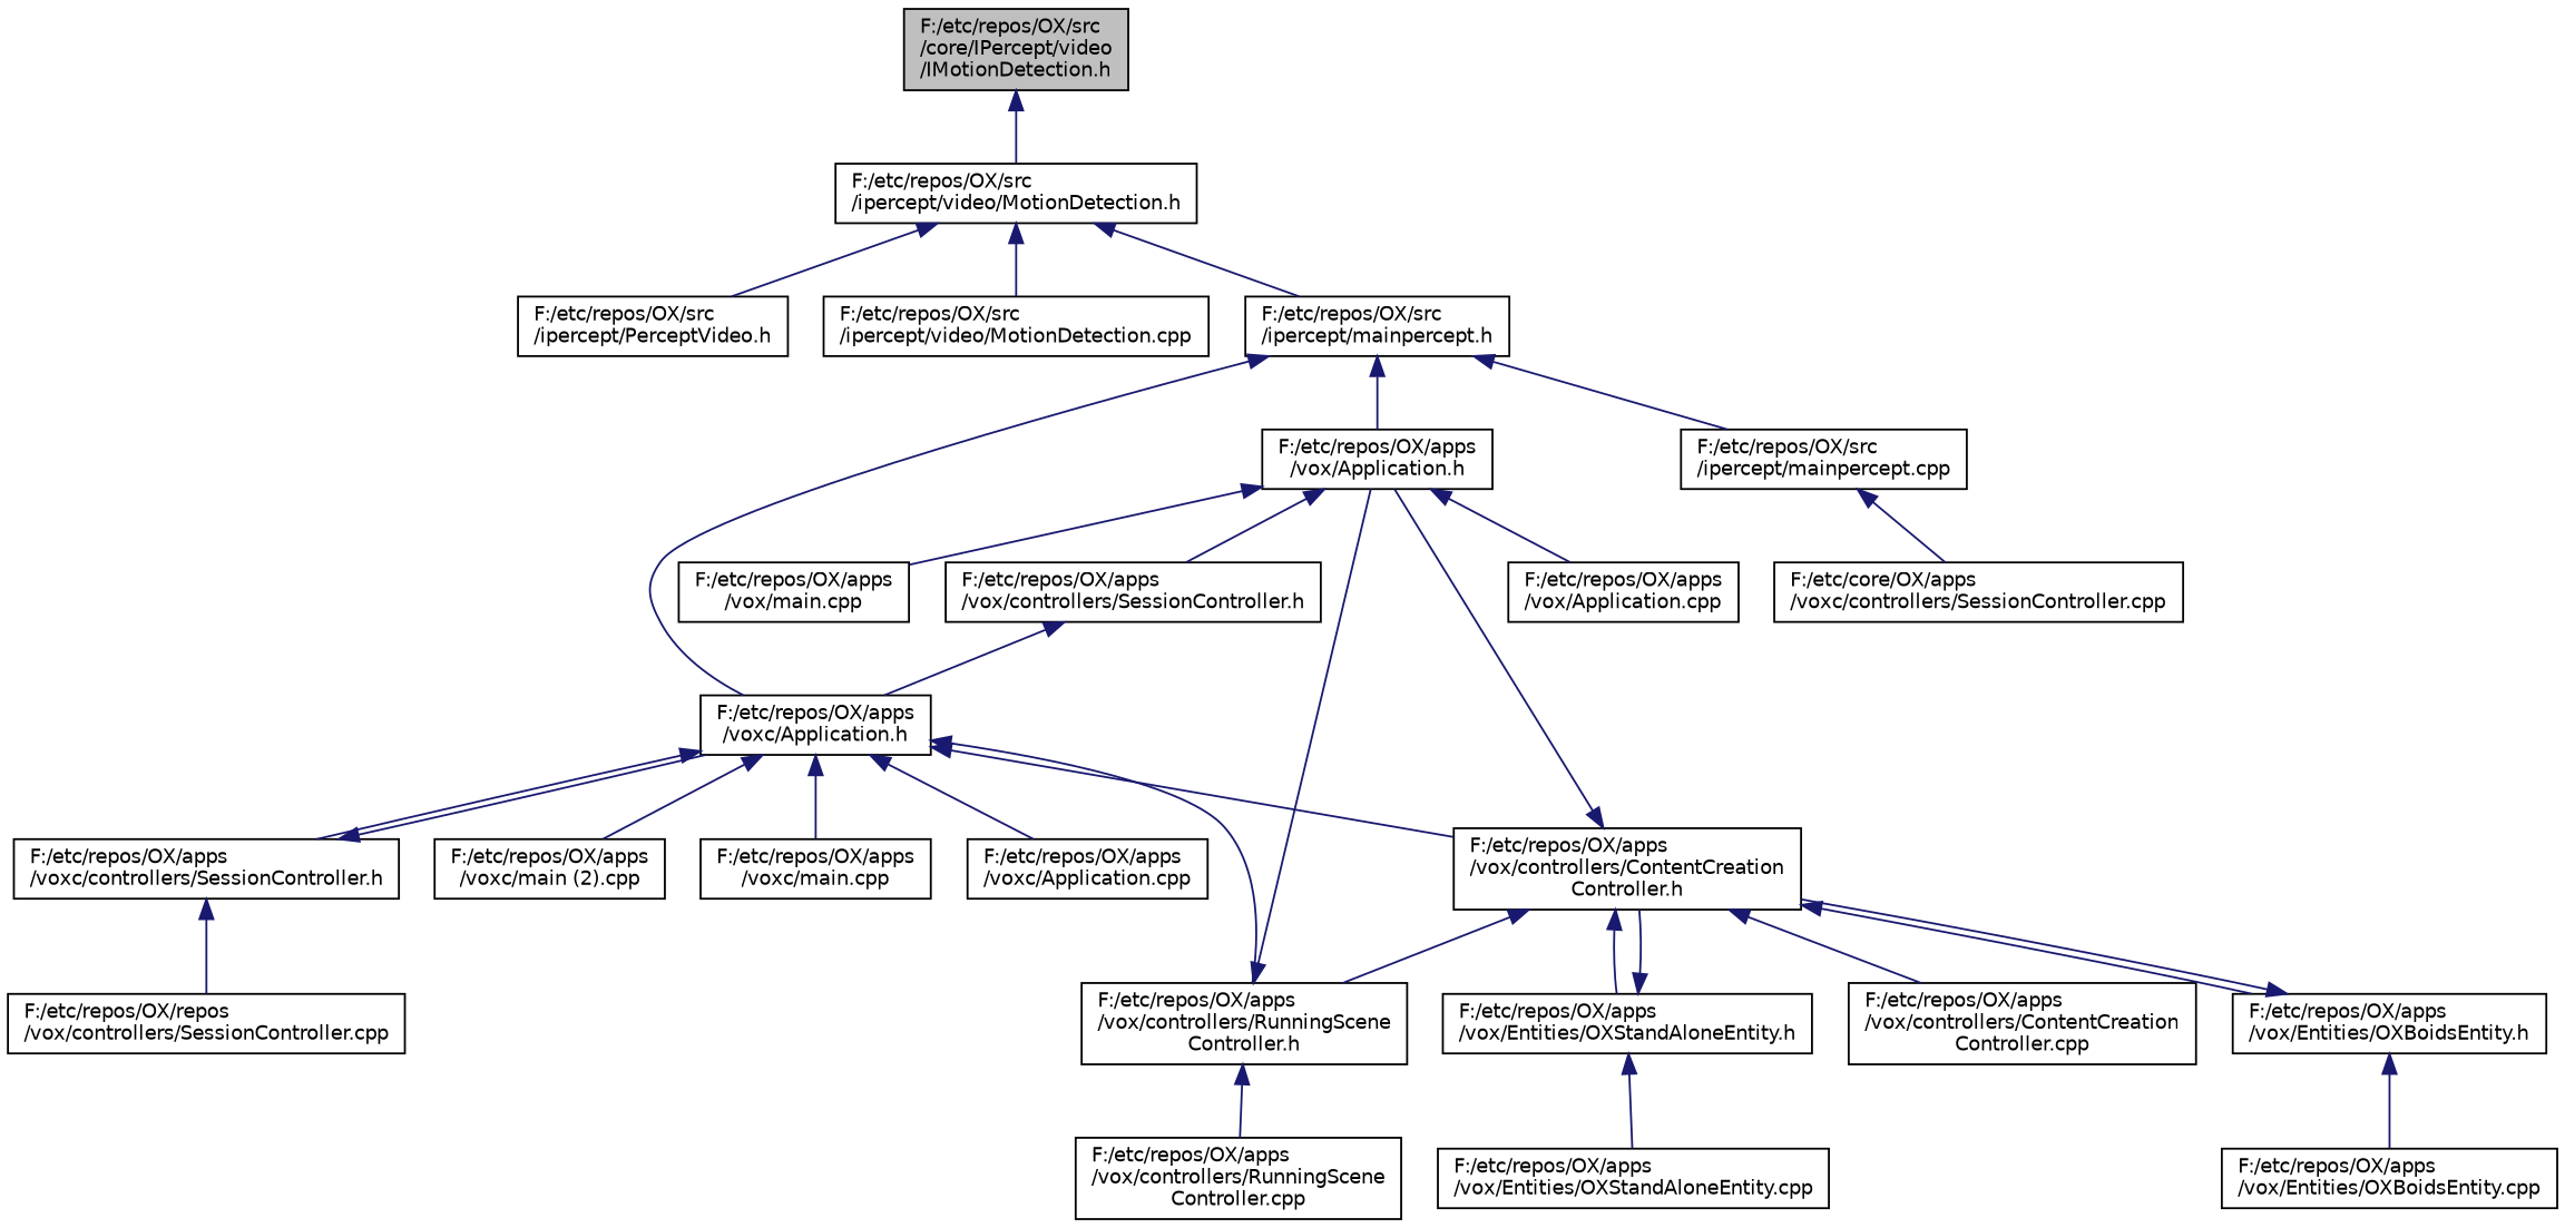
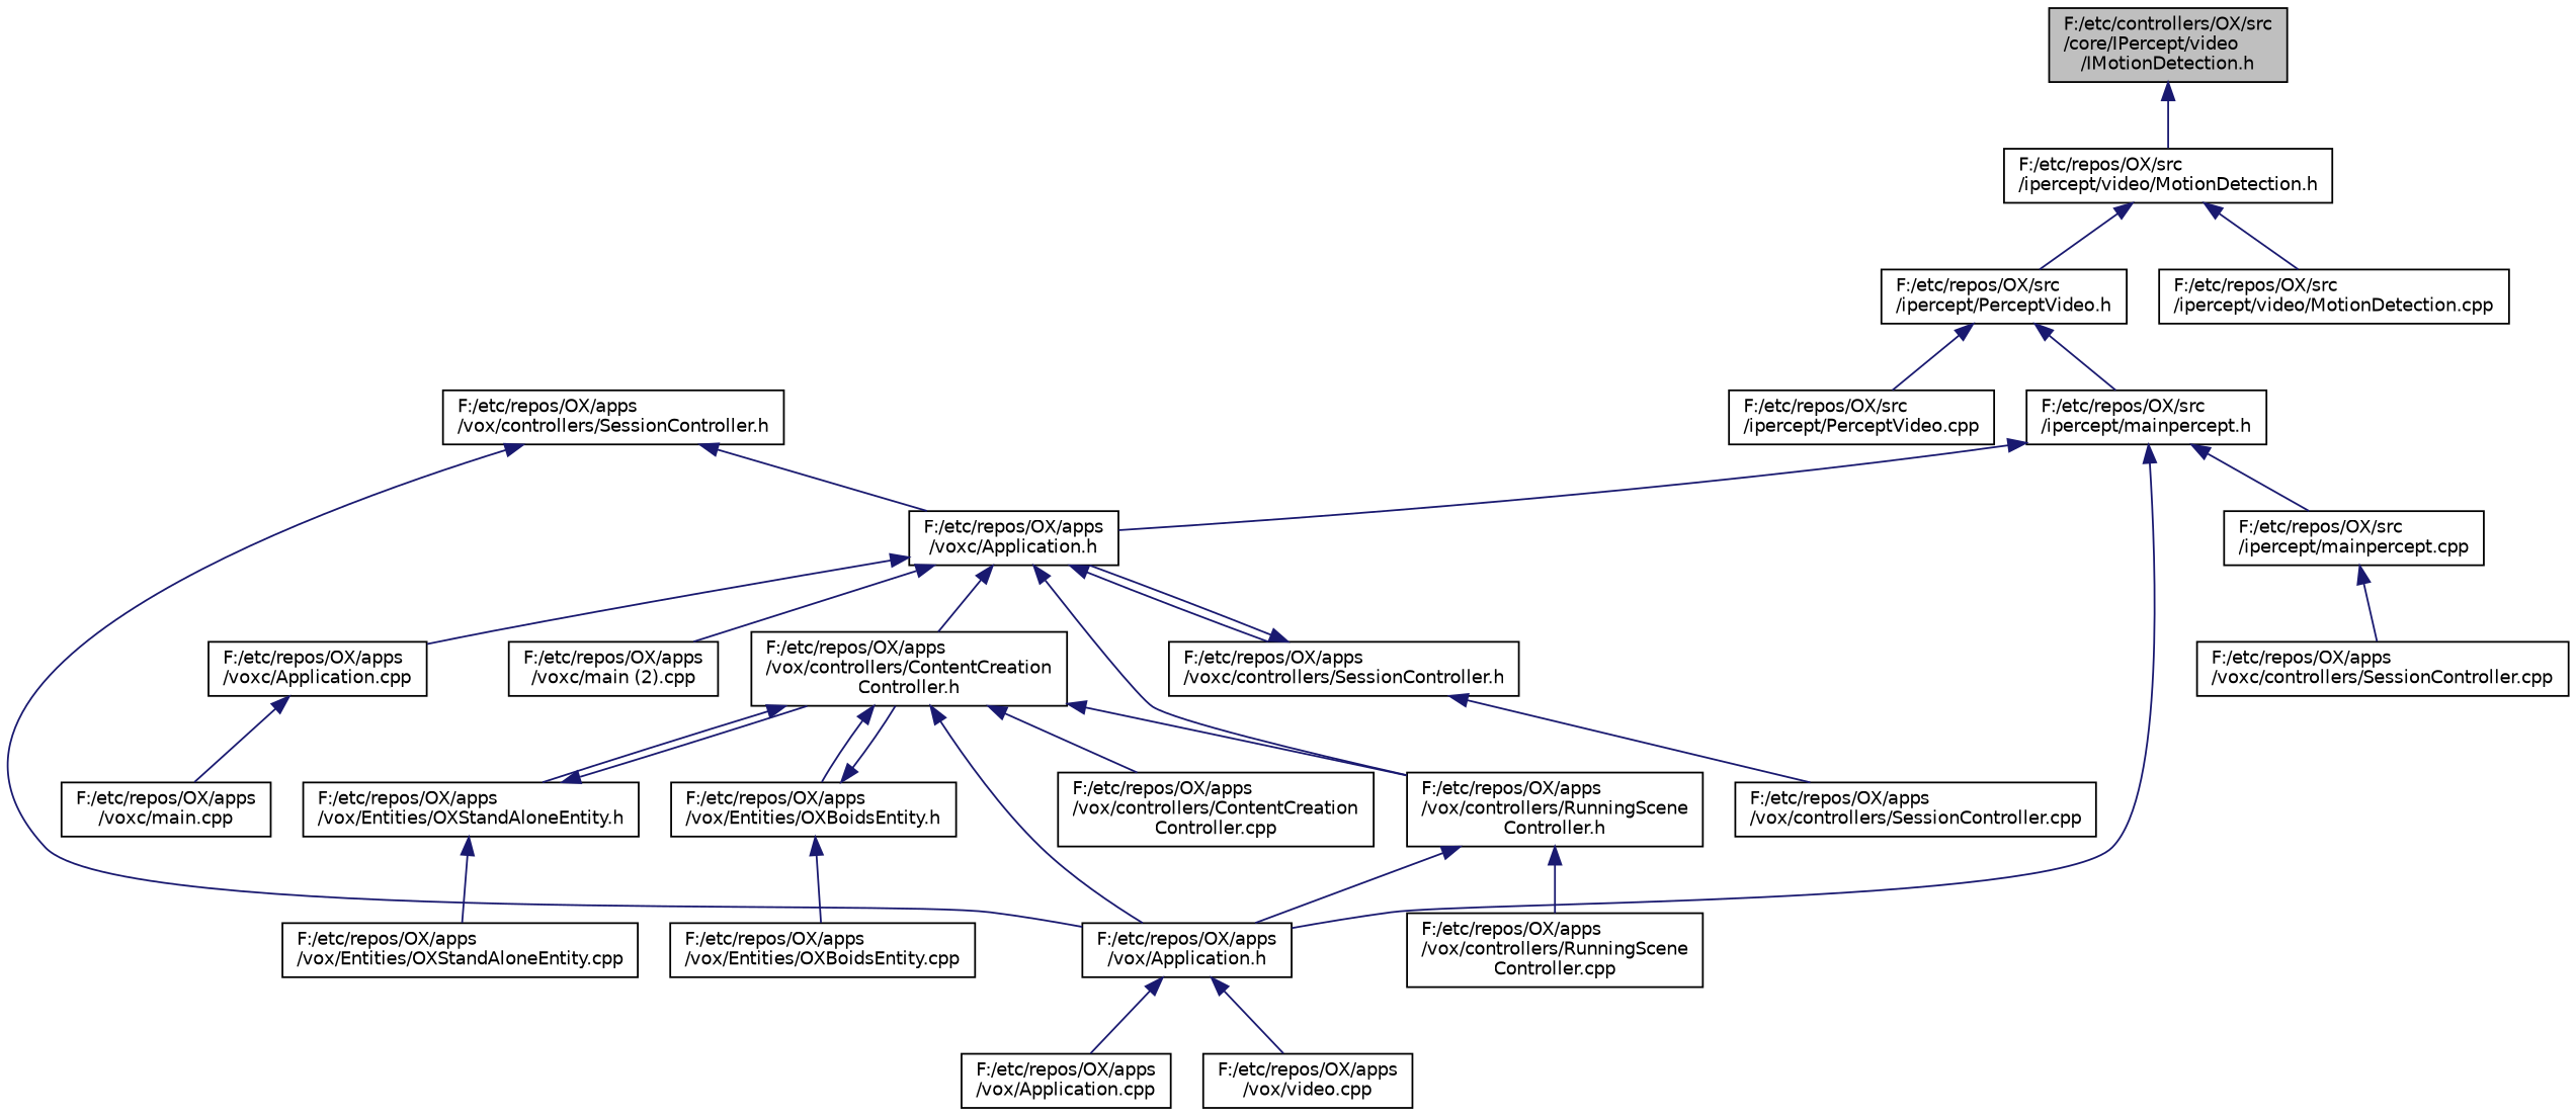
  digraph {
    node [color=black fillcolor=white fontname=Helvetica fontsize=10 shape=record style=filled]
    edge [color=midnightblue dir=back fontname=Helvetica fontsize=10 labelfontname=Helvetica labelfontsize=10 style=solid]
-   n1 [fillcolor=grey75 fontcolor=black height=0.2 label="F:/etc/repos/OX/src\l/core/IPercept/video\l/IMotionDetection.h" width=0.4]
+   n1 [fillcolor=grey75 fontcolor=black height=0.2 label="F:/etc/controllers/OX/src\l/core/IPercept/video\l/IMotionDetection.h" width=0.4]
    n2 [height=0.2 label="F:/etc/repos/OX/src\l/ipercept/video/MotionDetection.h" width=0.4]
    n3 [height=0.2 label="F:/etc/repos/OX/src\l/ipercept/PerceptVideo.h" width=0.4]
    n4 [height=0.2 label="F:/etc/repos/OX/src\l/ipercept/video/MotionDetection.cpp" width=0.4]
    n5 [height=0.2 label="F:/etc/repos/OX/src\l/ipercept/mainpercept.h" width=0.4]
+   n6 [height=0.2 label="F:/etc/repos/OX/src\l/ipercept/PerceptVideo.cpp" width=0.4]
    n7 [height=0.2 label="F:/etc/repos/OX/apps\l/vox/Application.h" width=0.4]
    n8 [height=0.2 label="F:/etc/repos/OX/apps\l/voxc/Application.h" width=0.4]
    n9 [height=0.2 label="F:/etc/repos/OX/src\l/ipercept/mainpercept.cpp" width=0.4]
    n10 [height=0.2 label="F:/etc/repos/OX/apps\l/vox/Application.cpp" width=0.4]
-   n11 [height=0.2 label="F:/etc/repos/OX/apps\l/vox/main.cpp" width=0.4]
+   n11 [height=0.2 label="F:/etc/repos/OX/apps\l/vox/video.cpp" width=0.4]
    n12 [height=0.2 label="F:/etc/repos/OX/apps\l/vox/controllers/ContentCreation\lController.h" width=0.4]
    n13 [height=0.2 label="F:/etc/repos/OX/apps\l/vox/controllers/RunningScene\lController.h" width=0.4]
    n14 [height=0.2 label="F:/etc/repos/OX/apps\l/voxc/Application.cpp" width=0.4]
    n15 [height=0.2 label="F:/etc/repos/OX/apps\l/voxc/controllers/SessionController.h" width=0.4]
    n16 [height=0.2 label="F:/etc/repos/OX/apps\l/voxc/main (2).cpp" width=0.4]
    n17 [height=0.2 label="F:/etc/repos/OX/apps\l/voxc/main.cpp" width=0.4]
-   n18 [height=0.2 label="F:/etc/core/OX/apps\l/voxc/controllers/SessionController.cpp" width=0.4]
+   n18 [height=0.2 label="F:/etc/repos/OX/apps\l/voxc/controllers/SessionController.cpp" width=0.4]
    n19 [height=0.2 label="F:/etc/repos/OX/apps\l/vox/controllers/ContentCreation\lController.cpp" width=0.4]
    n20 [height=0.2 label="F:/etc/repos/OX/apps\l/vox/Entities/OXBoidsEntity.h" width=0.4]
    n21 [height=0.2 label="F:/etc/repos/OX/apps\l/vox/Entities/OXStandAloneEntity.h" width=0.4]
    n22 [height=0.2 label="F:/etc/repos/OX/apps\l/vox/controllers/RunningScene\lController.cpp" width=0.4]
    n23 [height=0.2 label="F:/etc/repos/OX/apps\l/vox/controllers/SessionController.h" width=0.4]
-   n24 [height=0.2 label="F:/etc/repos/OX/repos\l/vox/controllers/SessionController.cpp" width=0.4]
+   n24 [height=0.2 label="F:/etc/repos/OX/apps\l/vox/controllers/SessionController.cpp" width=0.4]
    n25 [height=0.2 label="F:/etc/repos/OX/apps\l/vox/Entities/OXBoidsEntity.cpp" width=0.4]
    n26 [height=0.2 label="F:/etc/repos/OX/apps\l/vox/Entities/OXStandAloneEntity.cpp" width=0.4]
    n1 -> n2
    n2 -> n3
    n2 -> n4
-   n2 -> n5
+   n3 -> n5
+   n3 -> n6
    n5 -> n7
    n5 -> n8
    n5 -> n9
    n7 -> n10
    n7 -> n11
    n8 -> n12
    n8 -> n13
    n8 -> n14
    n8 -> n15
    n8 -> n16
-   n8 -> n17
+   n14 -> n17
    n9 -> n18
    n12 -> n7
    n12 -> n13
    n12 -> n19
    n12 -> n20
    n12 -> n21
    n13 -> n7
    n13 -> n22
    n15 -> n8
    n15 -> n24
    n20 -> n12
    n20 -> n25
    n21 -> n12
    n21 -> n26
-   n7 -> n23
+   n23 -> n7
    n23 -> n8
  }
